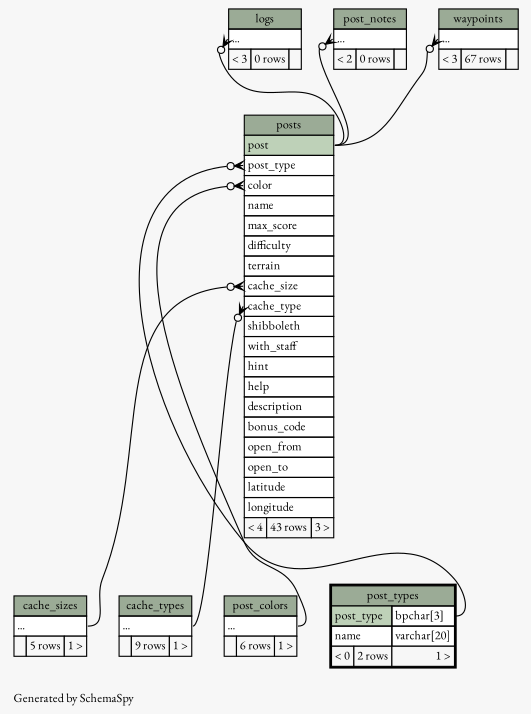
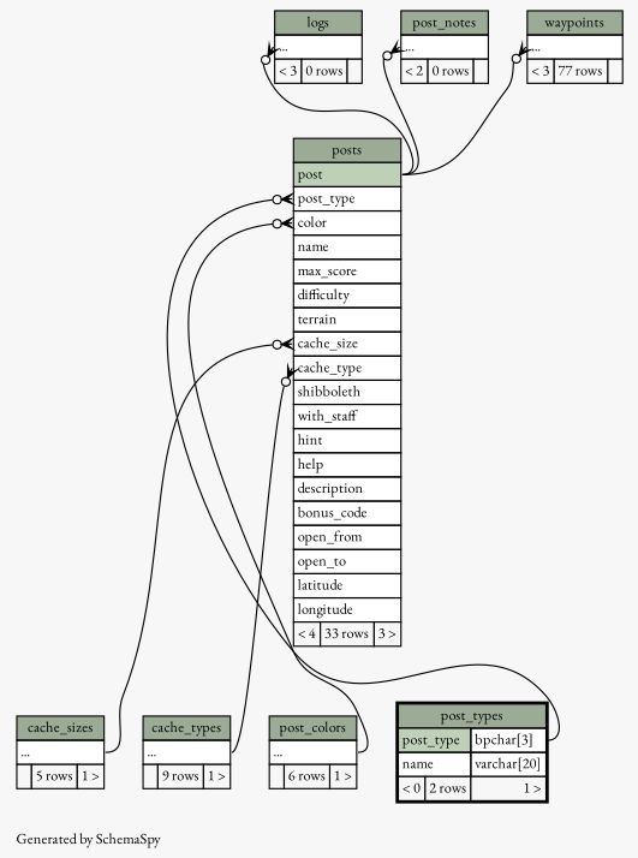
  digraph {
    bgcolor="#f7f7f7"
    fontname="EB Garamond"
    fontsize=11
    label="\nGenerated by SchemaSpy"
    labeljust=l
    nodesep=0.18
    rankdir=TB
    ranksep=0.46
    node [fontname="EB Garamond" fontsize=11 shape=plaintext]
    edge [arrowhead=none arrowsize=0.8 arrowtail=crowodot dir=back fontname="EB Garamond" headport="post:e" tailport="elipses:w"]
    n1 [label=<     <TABLE BORDER="0" CELLBORDER="1" CELLSPACING="0" BGCOLOR="#ffffff">       <TR><TD COLSPAN="3" BGCOLOR="#9bab96" ALIGN="CENTER">logs</TD></TR>       <TR><TD PORT="elipses" COLSPAN="3" ALIGN="LEFT">...</TD></TR>       <TR><TD ALIGN="LEFT" BGCOLOR="#f7f7f7">&lt; 3</TD><TD ALIGN="RIGHT" BGCOLOR="#f7f7f7">0 rows</TD><TD ALIGN="RIGHT" BGCOLOR="#f7f7f7">  </TD></TR>     </TABLE>>]
-   n2 [label=<     <TABLE BORDER="0" CELLBORDER="1" CELLSPACING="0" BGCOLOR="#ffffff">       <TR><TD COLSPAN="3" BGCOLOR="#9bab96" ALIGN="CENTER">posts</TD></TR>       <TR><TD PORT="post" COLSPAN="3" BGCOLOR="#bed1b8" ALIGN="LEFT">post</TD></TR>       <TR><TD PORT="post_type" COLSPAN="3" ALIGN="LEFT">post_type</TD></TR>       <TR><TD PORT="color" COLSPAN="3" ALIGN="LEFT">color</TD></TR>       <TR><TD PORT="name" COLSPAN="3" ALIGN="LEFT">name</TD></TR>       <TR><TD PORT="max_score" COLSPAN="3" ALIGN="LEFT">max_score</TD></TR>       <TR><TD PORT="difficulty" COLSPAN="3" ALIGN="LEFT">difficulty</TD></TR>       <TR><TD PORT="terrain" COLSPAN="3" ALIGN="LEFT">terrain</TD></TR>       <TR><TD PORT="cache_size" COLSPAN="3" ALIGN="LEFT">cache_size</TD></TR>       <TR><TD PORT="cache_type" COLSPAN="3" ALIGN="LEFT">cache_type</TD></TR>       <TR><TD PORT="shibboleth" COLSPAN="3" ALIGN="LEFT">shibboleth</TD></TR>       <TR><TD PORT="with_staff" COLSPAN="3" ALIGN="LEFT">with_staff</TD></TR>       <TR><TD PORT="hint" COLSPAN="3" ALIGN="LEFT">hint</TD></TR>       <TR><TD PORT="help" COLSPAN="3" ALIGN="LEFT">help</TD></TR>       <TR><TD PORT="description" COLSPAN="3" ALIGN="LEFT">description</TD></TR>       <TR><TD PORT="bonus_code" COLSPAN="3" ALIGN="LEFT">bonus_code</TD></TR>       <TR><TD PORT="open_from" COLSPAN="3" ALIGN="LEFT">open_from</TD></TR>       <TR><TD PORT="open_to" COLSPAN="3" ALIGN="LEFT">open_to</TD></TR>       <TR><TD PORT="latitude" COLSPAN="3" ALIGN="LEFT">latitude</TD></TR>       <TR><TD PORT="longitude" COLSPAN="3" ALIGN="LEFT">longitude</TD></TR>       <TR><TD ALIGN="LEFT" BGCOLOR="#f7f7f7">&lt; 4</TD><TD ALIGN="RIGHT" BGCOLOR="#f7f7f7">43 rows</TD><TD ALIGN="RIGHT" BGCOLOR="#f7f7f7">3 &gt;</TD></TR>     </TABLE>>]
+   n2 [label=<     <TABLE BORDER="0" CELLBORDER="1" CELLSPACING="0" BGCOLOR="#ffffff">       <TR><TD COLSPAN="3" BGCOLOR="#9bab96" ALIGN="CENTER">posts</TD></TR>       <TR><TD PORT="post" COLSPAN="3" BGCOLOR="#bed1b8" ALIGN="LEFT">post</TD></TR>       <TR><TD PORT="post_type" COLSPAN="3" ALIGN="LEFT">post_type</TD></TR>       <TR><TD PORT="color" COLSPAN="3" ALIGN="LEFT">color</TD></TR>       <TR><TD PORT="name" COLSPAN="3" ALIGN="LEFT">name</TD></TR>       <TR><TD PORT="max_score" COLSPAN="3" ALIGN="LEFT">max_score</TD></TR>       <TR><TD PORT="difficulty" COLSPAN="3" ALIGN="LEFT">difficulty</TD></TR>       <TR><TD PORT="terrain" COLSPAN="3" ALIGN="LEFT">terrain</TD></TR>       <TR><TD PORT="cache_size" COLSPAN="3" ALIGN="LEFT">cache_size</TD></TR>       <TR><TD PORT="cache_type" COLSPAN="3" ALIGN="LEFT">cache_type</TD></TR>       <TR><TD PORT="shibboleth" COLSPAN="3" ALIGN="LEFT">shibboleth</TD></TR>       <TR><TD PORT="with_staff" COLSPAN="3" ALIGN="LEFT">with_staff</TD></TR>       <TR><TD PORT="hint" COLSPAN="3" ALIGN="LEFT">hint</TD></TR>       <TR><TD PORT="help" COLSPAN="3" ALIGN="LEFT">help</TD></TR>       <TR><TD PORT="description" COLSPAN="3" ALIGN="LEFT">description</TD></TR>       <TR><TD PORT="bonus_code" COLSPAN="3" ALIGN="LEFT">bonus_code</TD></TR>       <TR><TD PORT="open_from" COLSPAN="3" ALIGN="LEFT">open_from</TD></TR>       <TR><TD PORT="open_to" COLSPAN="3" ALIGN="LEFT">open_to</TD></TR>       <TR><TD PORT="latitude" COLSPAN="3" ALIGN="LEFT">latitude</TD></TR>       <TR><TD PORT="longitude" COLSPAN="3" ALIGN="LEFT">longitude</TD></TR>       <TR><TD ALIGN="LEFT" BGCOLOR="#f7f7f7">&lt; 4</TD><TD ALIGN="RIGHT" BGCOLOR="#f7f7f7">33 rows</TD><TD ALIGN="RIGHT" BGCOLOR="#f7f7f7">3 &gt;</TD></TR>     </TABLE>>]
    n3 [label=<     <TABLE BORDER="0" CELLBORDER="1" CELLSPACING="0" BGCOLOR="#ffffff">       <TR><TD COLSPAN="3" BGCOLOR="#9bab96" ALIGN="CENTER">cache_sizes</TD></TR>       <TR><TD PORT="elipses" COLSPAN="3" ALIGN="LEFT">...</TD></TR>       <TR><TD ALIGN="LEFT" BGCOLOR="#f7f7f7">  </TD><TD ALIGN="RIGHT" BGCOLOR="#f7f7f7">5 rows</TD><TD ALIGN="RIGHT" BGCOLOR="#f7f7f7">1 &gt;</TD></TR>     </TABLE>>]
    n4 [label=<     <TABLE BORDER="0" CELLBORDER="1" CELLSPACING="0" BGCOLOR="#ffffff">       <TR><TD COLSPAN="3" BGCOLOR="#9bab96" ALIGN="CENTER">cache_types</TD></TR>       <TR><TD PORT="elipses" COLSPAN="3" ALIGN="LEFT">...</TD></TR>       <TR><TD ALIGN="LEFT" BGCOLOR="#f7f7f7">  </TD><TD ALIGN="RIGHT" BGCOLOR="#f7f7f7">9 rows</TD><TD ALIGN="RIGHT" BGCOLOR="#f7f7f7">1 &gt;</TD></TR>     </TABLE>>]
    n5 [label=<     <TABLE BORDER="0" CELLBORDER="1" CELLSPACING="0" BGCOLOR="#ffffff">       <TR><TD COLSPAN="3" BGCOLOR="#9bab96" ALIGN="CENTER">post_colors</TD></TR>       <TR><TD PORT="elipses" COLSPAN="3" ALIGN="LEFT">...</TD></TR>       <TR><TD ALIGN="LEFT" BGCOLOR="#f7f7f7">  </TD><TD ALIGN="RIGHT" BGCOLOR="#f7f7f7">6 rows</TD><TD ALIGN="RIGHT" BGCOLOR="#f7f7f7">1 &gt;</TD></TR>     </TABLE>>]
    n6 [label=<     <TABLE BORDER="2" CELLBORDER="1" CELLSPACING="0" BGCOLOR="#ffffff">       <TR><TD COLSPAN="3" BGCOLOR="#9bab96" ALIGN="CENTER">post_types</TD></TR>       <TR><TD PORT="post_type" COLSPAN="2" BGCOLOR="#bed1b8" ALIGN="LEFT">post_type</TD><TD PORT="post_type.type" ALIGN="LEFT">bpchar[3]</TD></TR>       <TR><TD PORT="name" COLSPAN="2" ALIGN="LEFT">name</TD><TD PORT="name.type" ALIGN="LEFT">varchar[20]</TD></TR>       <TR><TD ALIGN="LEFT" BGCOLOR="#f7f7f7">&lt; 0</TD><TD ALIGN="RIGHT" BGCOLOR="#f7f7f7">2 rows</TD><TD ALIGN="RIGHT" BGCOLOR="#f7f7f7">1 &gt;</TD></TR>     </TABLE>>]
    n7 [label=<     <TABLE BORDER="0" CELLBORDER="1" CELLSPACING="0" BGCOLOR="#ffffff">       <TR><TD COLSPAN="3" BGCOLOR="#9bab96" ALIGN="CENTER">post_notes</TD></TR>       <TR><TD PORT="elipses" COLSPAN="3" ALIGN="LEFT">...</TD></TR>       <TR><TD ALIGN="LEFT" BGCOLOR="#f7f7f7">&lt; 2</TD><TD ALIGN="RIGHT" BGCOLOR="#f7f7f7">0 rows</TD><TD ALIGN="RIGHT" BGCOLOR="#f7f7f7">  </TD></TR>     </TABLE>>]
-   n8 [label=<     <TABLE BORDER="0" CELLBORDER="1" CELLSPACING="0" BGCOLOR="#ffffff">       <TR><TD COLSPAN="3" BGCOLOR="#9bab96" ALIGN="CENTER">waypoints</TD></TR>       <TR><TD PORT="elipses" COLSPAN="3" ALIGN="LEFT">...</TD></TR>       <TR><TD ALIGN="LEFT" BGCOLOR="#f7f7f7">&lt; 3</TD><TD ALIGN="RIGHT" BGCOLOR="#f7f7f7">67 rows</TD><TD ALIGN="RIGHT" BGCOLOR="#f7f7f7">  </TD></TR>     </TABLE>>]
+   n8 [label=<     <TABLE BORDER="0" CELLBORDER="1" CELLSPACING="0" BGCOLOR="#ffffff">       <TR><TD COLSPAN="3" BGCOLOR="#9bab96" ALIGN="CENTER">waypoints</TD></TR>       <TR><TD PORT="elipses" COLSPAN="3" ALIGN="LEFT">...</TD></TR>       <TR><TD ALIGN="LEFT" BGCOLOR="#f7f7f7">&lt; 3</TD><TD ALIGN="RIGHT" BGCOLOR="#f7f7f7">77 rows</TD><TD ALIGN="RIGHT" BGCOLOR="#f7f7f7">  </TD></TR>     </TABLE>>]
    n1 -> n2
    n2 -> n3 [headport="elipses:e" tailport="cache_size:w"]
    n2 -> n4 [headport="elipses:e" tailport="cache_type:w"]
    n2 -> n5 [headport="elipses:e" tailport="color:w"]
    n2 -> n6 [headport="post_type.type:e" tailport="post_type:w"]
    n7 -> n2
    n8 -> n2
  }
